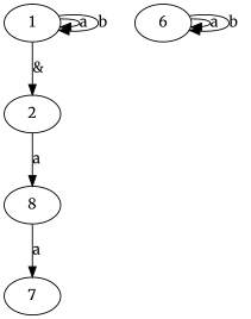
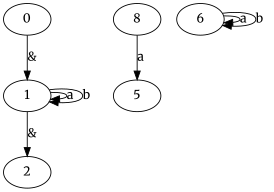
  digraph {
    fontname=Merriweather
    node [fontname=Merriweather]
    edge [fontname=Merriweather]
+   n1 [label=0]
    n2 [label=1]
    n3 [label=2]
    n4 [label=8]
-   n5 [label=7]
+   n5 [label=5]
    n6 [label=6]
+   n1 -> n2 [label="&"]
    n2 -> n2 [label=a]
    n2 -> n2 [label=b]
    n2 -> n3 [label="&"]
-   n3 -> n4 [label=a]
    n4 -> n5 [label=a]
    n6 -> n6 [label=a]
    n6 -> n6 [label=b]
  }
